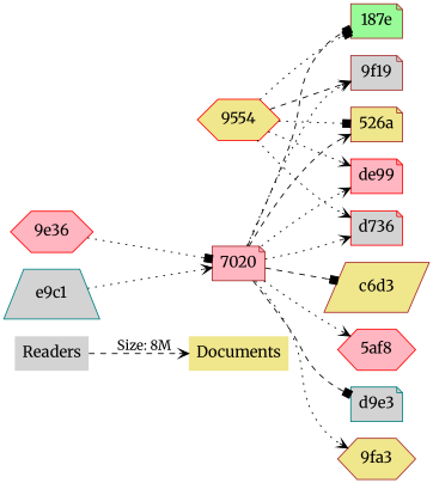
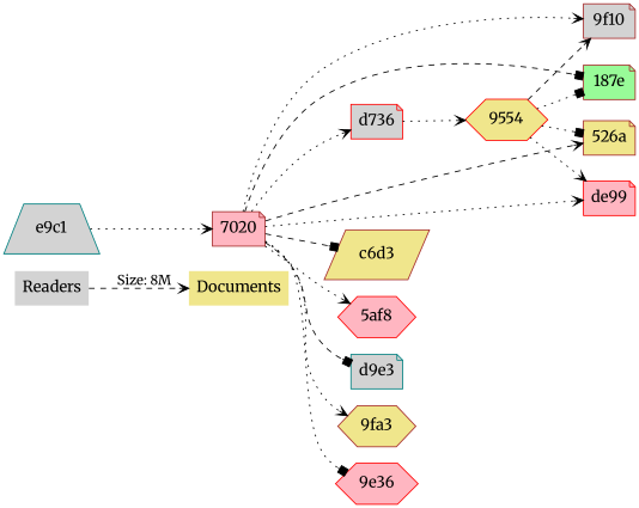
  digraph {
    fontname=Merriweather
    rankdir=LR
    node [color=brown fillcolor=lightgrey fontname=Merriweather fontsize=16 shape=note style=filled rank=d]
    edge [arrowhead=vee fontname=Merriweather style=dotted]
    n1 [color=teal label=Readers shape=plaintext rank=""]
    n2 [fillcolor=khaki label=Documents shape=plaintext rank=""]
    n3 [color=red fillcolor=khaki label=9554 rank=r shape=hexagon]
    n4 [color=red label=d736]
-   n5 [label="9f19"]
+   n5 [label="9f10"]
    n6 [fillcolor=palegreen label="187e"]
    n7 [fillcolor=khaki label="526a"]
    n8 [color=red fillcolor=lightpink label=de99]
    n9 [fillcolor=lightpink label=7020 rank=r]
    n10 [fillcolor=khaki label=c6d3 shape=parallelogram]
    n11 [color=red fillcolor=lightpink label="5af8" shape=hexagon]
    n12 [color=teal label=d9e3]
    n13 [fillcolor=khaki label="9fa3" shape=hexagon]
    n14 [color=red fillcolor=lightpink label="9e36" shape=hexagon]
    n15 [color=teal label=e9c1 shape=trapezium]
    n1 -> n2 [label="Size: 8M" style=dashed]
-   n3 -> n4
+   n4 -> n3
    n3 -> n5 [style=dashed]
    n3 -> n6 [arrowhead=box]
    n3 -> n7 [arrowhead=box]
    n3 -> n8
    n9 -> n4
    n9 -> n5
    n9 -> n6 [arrowhead=box style=dashed]
    n9 -> n7 [style=dashed]
    n9 -> n8
    n9 -> n10 [arrowhead=box style=dashed]
    n9 -> n11
    n9 -> n12 [arrowhead=box style=dashed]
    n9 -> n13
-   n14 -> n9 [arrowhead=box]
+   n9 -> n14 [arrowhead=box]
    n15 -> n9
  }
